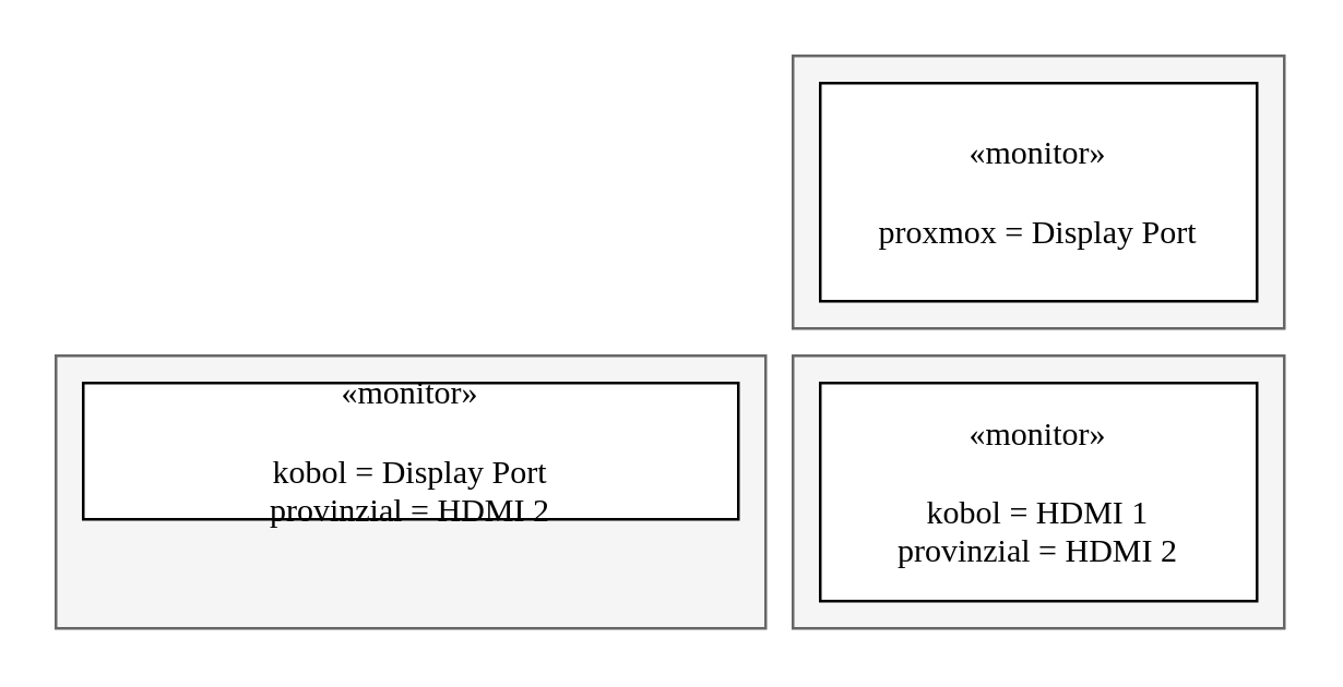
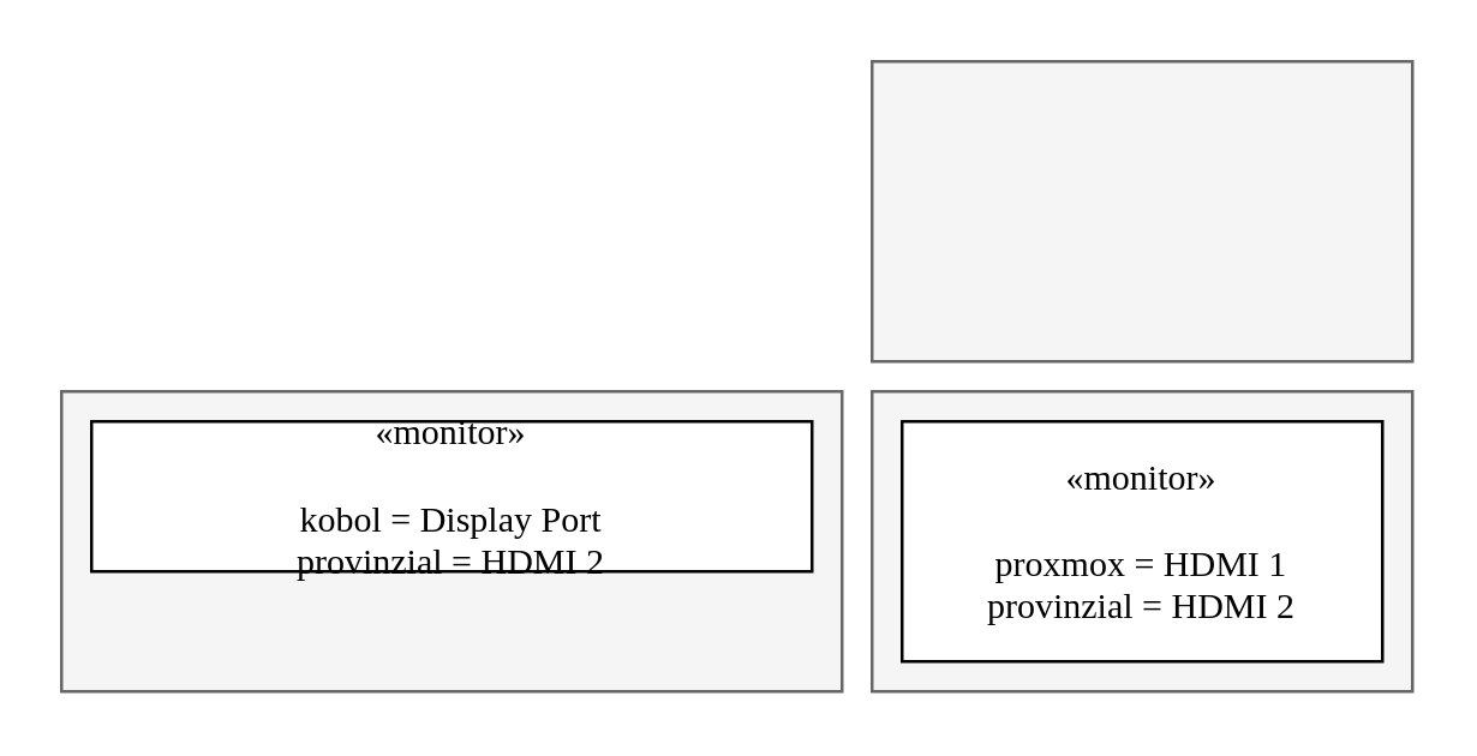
  <mxCell id="0" />
  <mxCell id="1" parent="0" />
  <mxCell id="2" value="" style="rounded=0;whiteSpace=wrap;html=1;fontFamily=ubuntu;fontSource=https%3A%2F%2Ffonts.googleapis.com%2Fcss%3Ffamily%3Dubuntu;fontColor=#333333;fillColor=#f5f5f5;strokeColor=#666666;" vertex="1" parent="1"><mxGeometry x="290" y="130" width="180" height="100" as="geometry" /></mxCell>
- <mxCell id="3" value="&lt;div&gt;«monitor»&lt;/div&gt;&lt;div&gt;&lt;br&gt;&lt;/div&gt;&lt;div&gt;kobol = HDMI 1&lt;/div&gt;&lt;div&gt;provinzial = HDMI 2&lt;br&gt;&lt;/div&gt;" style="rounded=0;whiteSpace=wrap;html=1;fontFamily=ubuntu;fontSource=https%3A%2F%2Ffonts.googleapis.com%2Fcss%3Ffamily%3Dubuntu;fontColor=none;" vertex="1" parent="1"><mxGeometry x="300" y="140" width="160" height="80" as="geometry" /></mxCell>
+ <mxCell id="3" value="&lt;div&gt;«monitor»&lt;/div&gt;&lt;div&gt;&lt;br&gt;&lt;/div&gt;&lt;div&gt;proxmox = HDMI 1&lt;/div&gt;&lt;div&gt;provinzial = HDMI 2&lt;br&gt;&lt;/div&gt;" style="rounded=0;whiteSpace=wrap;html=1;fontFamily=ubuntu;fontSource=https%3A%2F%2Ffonts.googleapis.com%2Fcss%3Ffamily%3Dubuntu;fontColor=none;" vertex="1" parent="1"><mxGeometry x="300" y="140" width="160" height="80" as="geometry" /></mxCell>
  <mxCell id="4" value="" style="rounded=0;whiteSpace=wrap;html=1;fontFamily=ubuntu;fontSource=https%3A%2F%2Ffonts.googleapis.com%2Fcss%3Ffamily%3Dubuntu;fontColor=#333333;fillColor=#f5f5f5;strokeColor=#666666;" vertex="1" parent="1"><mxGeometry x="290" y="20" width="180" height="100" as="geometry" /></mxCell>
- <mxCell id="5" value="&lt;div&gt;«monitor»&lt;/div&gt;&lt;div&gt;&lt;br&gt;&lt;/div&gt;proxmox = Display Port" style="rounded=0;whiteSpace=wrap;html=1;fontFamily=ubuntu;fontSource=https%3A%2F%2Ffonts.googleapis.com%2Fcss%3Ffamily%3Dubuntu;fontColor=none;" vertex="1" parent="1"><mxGeometry x="300" y="30" width="160" height="80" as="geometry" /></mxCell>
  <mxCell id="6" value="" style="rounded=0;whiteSpace=wrap;html=1;fontFamily=ubuntu;fontSource=https%3A%2F%2Ffonts.googleapis.com%2Fcss%3Ffamily%3Dubuntu;fontColor=#333333;fillColor=#f5f5f5;strokeColor=#666666;" vertex="1" parent="1"><mxGeometry x="20" y="130" width="260" height="100" as="geometry" /></mxCell>
  <mxCell id="7" value="&lt;div&gt;«monitor»&lt;/div&gt;&lt;div&gt;&lt;br&gt;&lt;/div&gt;&lt;div&gt;kobol = Display Port&lt;br&gt;&lt;/div&gt;&lt;div&gt;provinzial = HDMI 2&lt;br&gt;&lt;/div&gt;" style="rounded=0;whiteSpace=wrap;html=1;fontFamily=ubuntu;fontSource=https%3A%2F%2Ffonts.googleapis.com%2Fcss%3Ffamily%3Dubuntu;fontColor=none;" vertex="1" parent="1"><mxGeometry x="30" y="140" width="240" height="50" as="geometry" /></mxCell>
